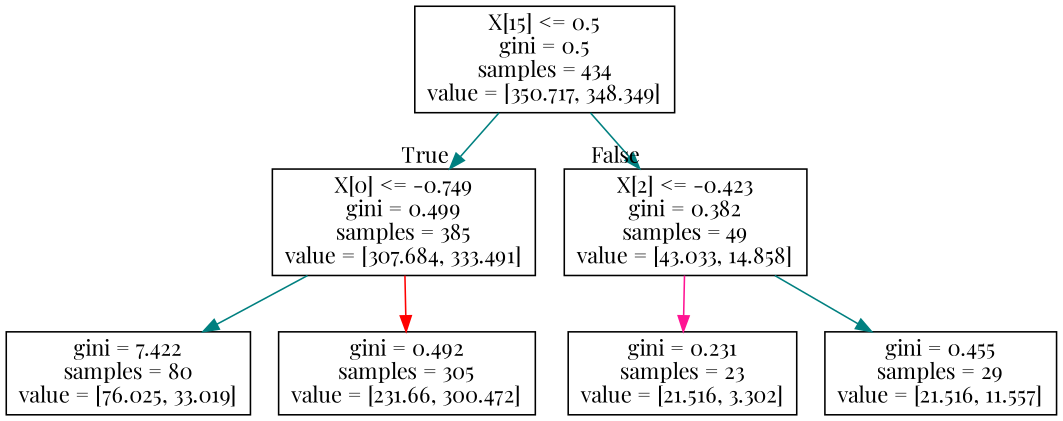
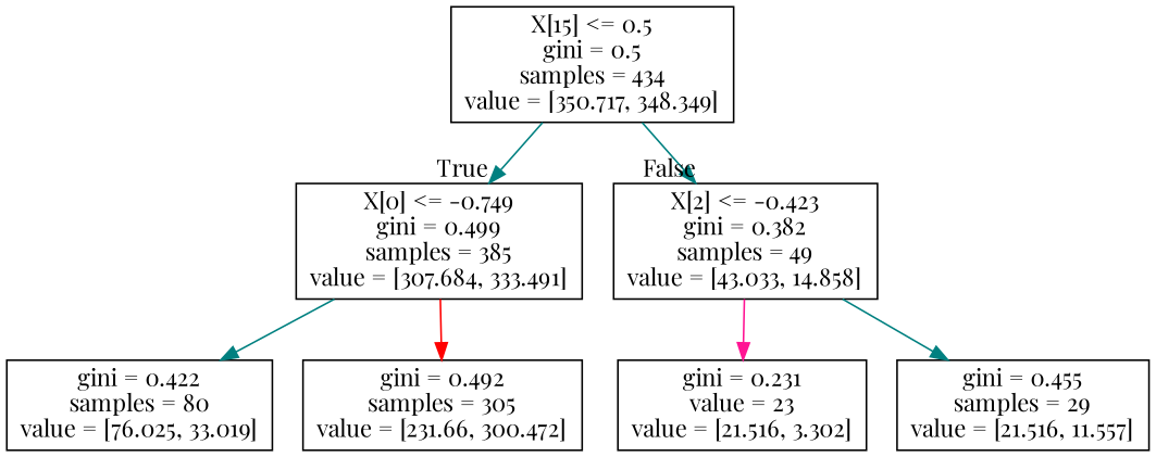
  digraph {
    fontname="Playfair Display"
    node [fontname="Playfair Display" shape=box]
    edge [color=teal fontname="Playfair Display"]
    n1 [label="X[15] <= 0.5\ngini = 0.5\nsamples = 434\nvalue = [350.717, 348.349]"]
    n2 [label="X[0] <= -0.749\ngini = 0.499\nsamples = 385\nvalue = [307.684, 333.491]"]
    n3 [label="X[2] <= -0.423\ngini = 0.382\nsamples = 49\nvalue = [43.033, 14.858]"]
-   n4 [label="gini = 7.422\nsamples = 80\nvalue = [76.025, 33.019]"]
+   n4 [label="gini = 0.422\nsamples = 80\nvalue = [76.025, 33.019]"]
    n5 [label="gini = 0.492\nsamples = 305\nvalue = [231.66, 300.472]"]
-   n6 [label="gini = 0.231\nsamples = 23\nvalue = [21.516, 3.302]"]
+   n6 [label="gini = 0.231\nvalue = 23\nvalue = [21.516, 3.302]"]
    n7 [label="gini = 0.455\nsamples = 29\nvalue = [21.516, 11.557]"]
    n1 -> n2 [headlabel=True labelangle=45 labeldistance=2.5]
    n1 -> n3 [headlabel=False labelangle=-45 labeldistance=2.5]
    n2 -> n4
    n2 -> n5 [color=red]
    n3 -> n6 [color=deeppink]
    n3 -> n7
  }
